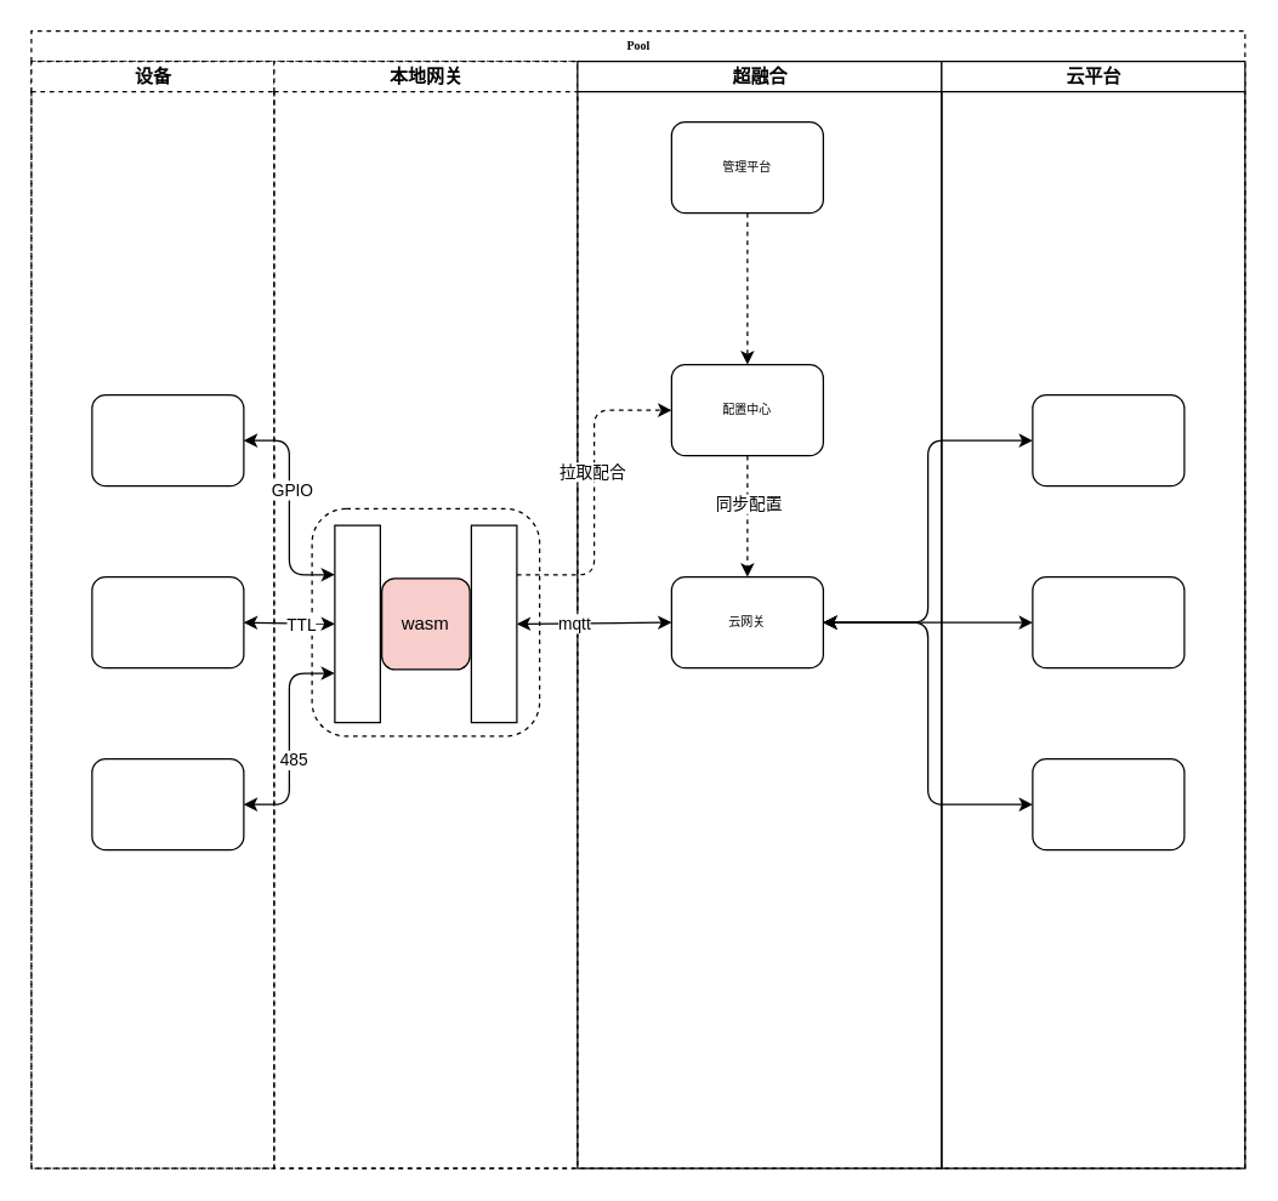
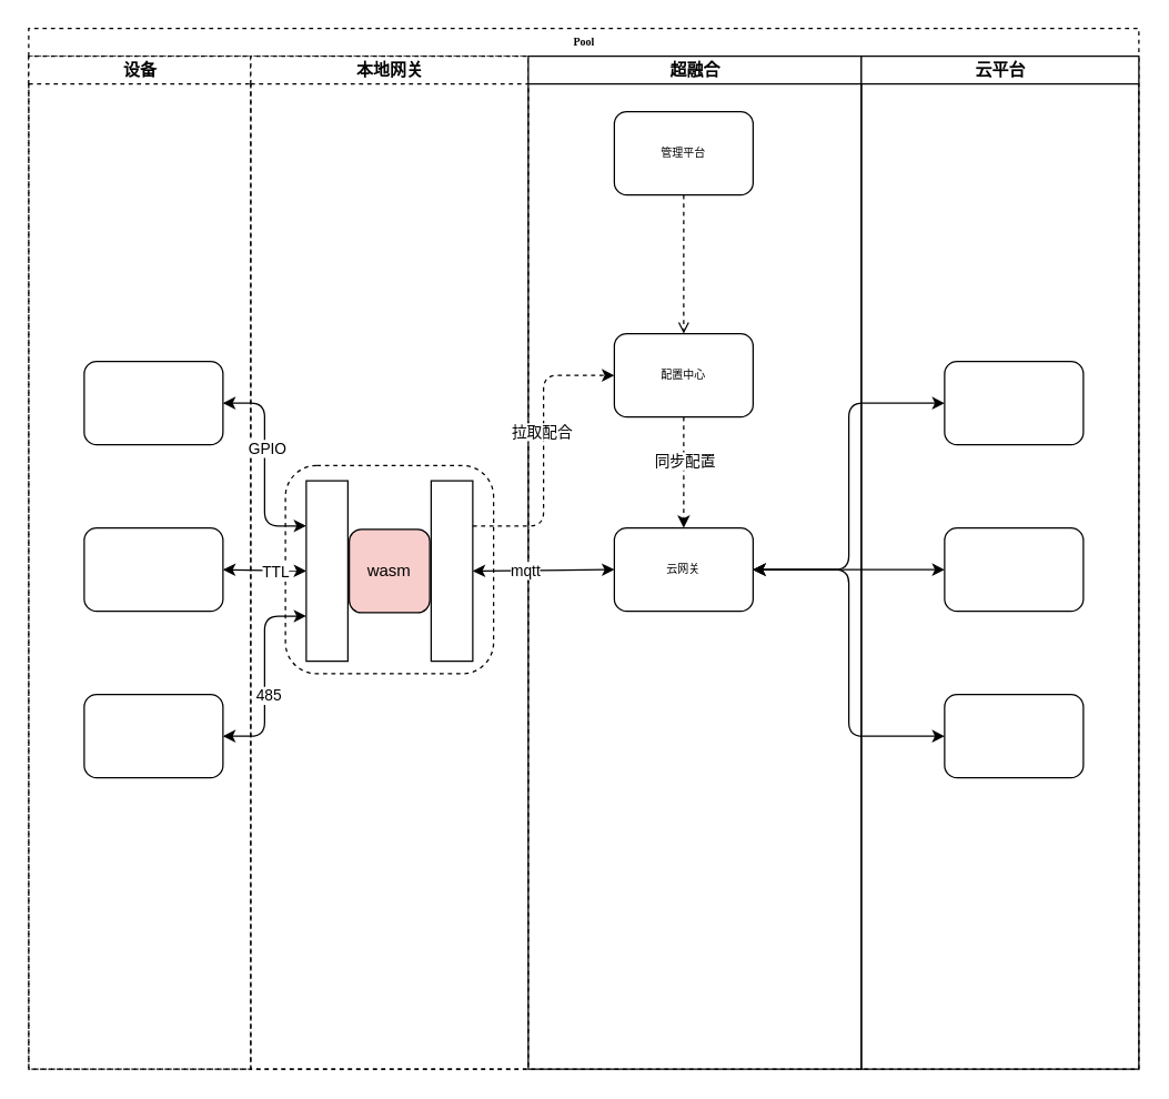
  <mxCell id="0" />
  <mxCell id="1" parent="0" />
  <mxCell id="2" value="Pool" style="swimlane;html=1;childLayout=stackLayout;startSize=20;rounded=0;shadow=0;labelBackgroundColor=none;strokeWidth=1;fontFamily=Verdana;fontSize=8;align=center;dashed=1;" parent="1" vertex="1"><mxGeometry x="20" y="20" width="800" height="750" as="geometry" /></mxCell>
  <mxCell id="3" value="设备" style="swimlane;html=1;startSize=20;dashed=1;" parent="2" vertex="1"><mxGeometry y="20" width="160" height="730" as="geometry" /></mxCell>
  <mxCell id="4" value="" style="rounded=1;whiteSpace=wrap;html=1;shadow=0;labelBackgroundColor=none;strokeWidth=1;fontFamily=Verdana;fontSize=8;align=center;" parent="3" vertex="1"><mxGeometry x="40" y="220" width="100" height="60" as="geometry" /></mxCell>
  <mxCell id="5" value="" style="rounded=1;whiteSpace=wrap;html=1;shadow=0;labelBackgroundColor=none;strokeWidth=1;fontFamily=Verdana;fontSize=8;align=center;" parent="3" vertex="1"><mxGeometry x="40" y="340" width="100" height="60" as="geometry" /></mxCell>
  <mxCell id="6" value="" style="rounded=1;whiteSpace=wrap;html=1;shadow=0;labelBackgroundColor=none;strokeWidth=1;fontFamily=Verdana;fontSize=8;align=center;" vertex="1" parent="3"><mxGeometry x="40" y="460" width="100" height="60" as="geometry" /></mxCell>
  <mxCell id="7" value="本地网关" style="swimlane;html=1;startSize=20;dashed=1;" parent="2" vertex="1"><mxGeometry x="160" y="20" width="200" height="730" as="geometry" /></mxCell>
  <mxCell id="8" value="" style="rounded=1;whiteSpace=wrap;html=1;dashed=1;" vertex="1" parent="7"><mxGeometry x="25" y="295" width="150" height="150" as="geometry" /></mxCell>
  <mxCell id="9" value="" style="rounded=0;whiteSpace=wrap;html=1;" vertex="1" parent="7"><mxGeometry x="40" y="306" width="30" height="130" as="geometry" /></mxCell>
  <mxCell id="10" value="" style="rounded=0;whiteSpace=wrap;html=1;" vertex="1" parent="7"><mxGeometry x="130" y="306" width="30" height="130" as="geometry" /></mxCell>
  <mxCell id="11" value="wasm" style="rounded=1;whiteSpace=wrap;html=1;fillColor=#f8cecc;" vertex="1" parent="7"><mxGeometry x="71" y="341" width="58" height="60" as="geometry" /></mxCell>
  <mxCell id="12" value="超融合" style="swimlane;html=1;startSize=20;" parent="2" vertex="1"><mxGeometry x="360" y="20" width="240" height="730" as="geometry" /></mxCell>
  <mxCell id="13" value="云网关" style="rounded=1;whiteSpace=wrap;html=1;shadow=0;labelBackgroundColor=none;strokeWidth=1;fontFamily=Verdana;fontSize=8;align=center;" parent="12" vertex="1"><mxGeometry x="62" y="340" width="100" height="60" as="geometry" /></mxCell>
- <mxCell id="14" style="edgeStyle=orthogonalEdgeStyle;rounded=1;orthogonalLoop=1;jettySize=auto;html=1;exitX=0.5;exitY=1;exitDx=0;exitDy=0;entryX=0.5;entryY=0;entryDx=0;entryDy=0;dashed=1;" edge="1" parent="12" source="15" target="16"><mxGeometry relative="1" as="geometry" /></mxCell>
+ <mxCell id="14" style="edgeStyle=orthogonalEdgeStyle;rounded=1;orthogonalLoop=1;jettySize=auto;html=1;exitX=0.5;exitY=1;exitDx=0;exitDy=0;entryX=0.5;entryY=0;entryDx=0;entryDy=0;dashed=1;endArrow=open;" edge="1" parent="12" source="15" target="16"><mxGeometry relative="1" as="geometry" /></mxCell>
  <mxCell id="15" value="管理平台" style="rounded=1;whiteSpace=wrap;html=1;shadow=0;labelBackgroundColor=none;strokeWidth=1;fontFamily=Verdana;fontSize=8;align=center;" vertex="1" parent="12"><mxGeometry x="62" y="40" width="100" height="60" as="geometry" /></mxCell>
  <mxCell id="16" value="配置中心" style="rounded=1;whiteSpace=wrap;html=1;shadow=0;labelBackgroundColor=none;strokeWidth=1;fontFamily=Verdana;fontSize=8;align=center;" vertex="1" parent="12"><mxGeometry x="62" y="200" width="100" height="60" as="geometry" /></mxCell>
  <mxCell id="17" style="edgeStyle=orthogonalEdgeStyle;rounded=1;orthogonalLoop=1;jettySize=auto;html=1;exitX=0.5;exitY=1;exitDx=0;exitDy=0;entryX=0.5;entryY=0;entryDx=0;entryDy=0;dashed=1;" edge="1" parent="12" source="16" target="13"><mxGeometry relative="1" as="geometry"><mxPoint x="120" y="110" as="sourcePoint" /><mxPoint x="120" y="190" as="targetPoint" /></mxGeometry></mxCell>
  <mxCell id="18" value="同步配置" style="edgeLabel;html=1;align=center;verticalAlign=middle;resizable=0;points=[];" vertex="1" connectable="0" parent="17"><mxGeometry x="-0.22" relative="1" as="geometry"><mxPoint as="offset" /></mxGeometry></mxCell>
  <mxCell id="19" value="云平台" style="swimlane;html=1;startSize=20;" parent="2" vertex="1"><mxGeometry x="600" y="20" width="200" height="730" as="geometry" /></mxCell>
  <mxCell id="20" value="" style="rounded=1;whiteSpace=wrap;html=1;shadow=0;labelBackgroundColor=none;strokeWidth=1;fontFamily=Verdana;fontSize=8;align=center;" parent="19" vertex="1"><mxGeometry x="60" y="220" width="100" height="60" as="geometry" /></mxCell>
  <mxCell id="21" value="" style="rounded=1;whiteSpace=wrap;html=1;shadow=0;labelBackgroundColor=none;strokeWidth=1;fontFamily=Verdana;fontSize=8;align=center;" vertex="1" parent="19"><mxGeometry x="60" y="340" width="100" height="60" as="geometry" /></mxCell>
  <mxCell id="22" value="" style="rounded=1;whiteSpace=wrap;html=1;shadow=0;labelBackgroundColor=none;strokeWidth=1;fontFamily=Verdana;fontSize=8;align=center;" vertex="1" parent="19"><mxGeometry x="60" y="460" width="100" height="60" as="geometry" /></mxCell>
  <mxCell id="23" value="" style="endArrow=classic;startArrow=classic;html=1;rounded=1;entryX=0;entryY=0.5;entryDx=0;entryDy=0;exitX=1;exitY=0.5;exitDx=0;exitDy=0;" edge="1" parent="2" source="10" target="13"><mxGeometry width="50" height="50" relative="1" as="geometry"><mxPoint x="350" y="390" as="sourcePoint" /><mxPoint x="420" y="270" as="targetPoint" /></mxGeometry></mxCell>
  <mxCell id="24" value="mqtt" style="edgeLabel;html=1;align=center;verticalAlign=middle;resizable=0;points=[];" vertex="1" connectable="0" parent="23"><mxGeometry x="-0.264" relative="1" as="geometry"><mxPoint as="offset" /></mxGeometry></mxCell>
  <mxCell id="25" value="" style="endArrow=classic;startArrow=classic;html=1;rounded=1;exitX=1;exitY=0.5;exitDx=0;exitDy=0;entryX=0;entryY=0.75;entryDx=0;entryDy=0;edgeStyle=orthogonalEdgeStyle;" edge="1" parent="2" source="6" target="9"><mxGeometry width="50" height="50" relative="1" as="geometry"><mxPoint x="140" y="509.5" as="sourcePoint" /><mxPoint x="200" y="509.5" as="targetPoint" /></mxGeometry></mxCell>
  <mxCell id="26" value="485" style="edgeLabel;html=1;align=center;verticalAlign=middle;resizable=0;points=[];" vertex="1" connectable="0" parent="25"><mxGeometry x="-0.175" y="-2" relative="1" as="geometry"><mxPoint as="offset" /></mxGeometry></mxCell>
  <mxCell id="27" value="" style="endArrow=classic;startArrow=classic;html=1;rounded=1;exitX=1;exitY=0.5;exitDx=0;exitDy=0;entryX=0;entryY=0.5;entryDx=0;entryDy=0;" edge="1" parent="2" source="5" target="9"><mxGeometry width="50" height="50" relative="1" as="geometry"><mxPoint x="360" y="430" as="sourcePoint" /><mxPoint x="420" y="430" as="targetPoint" /></mxGeometry></mxCell>
  <mxCell id="28" value="TTL" style="edgeLabel;html=1;align=center;verticalAlign=middle;resizable=0;points=[];" vertex="1" connectable="0" parent="27"><mxGeometry x="0.27" y="-1" relative="1" as="geometry"><mxPoint as="offset" /></mxGeometry></mxCell>
  <mxCell id="29" value="" style="endArrow=classic;startArrow=classic;html=1;rounded=1;exitX=1;exitY=0.5;exitDx=0;exitDy=0;entryX=0;entryY=0.25;entryDx=0;entryDy=0;edgeStyle=orthogonalEdgeStyle;" edge="1" parent="2" source="4" target="9"><mxGeometry width="50" height="50" relative="1" as="geometry"><mxPoint x="350" y="420" as="sourcePoint" /><mxPoint x="410" y="420" as="targetPoint" /></mxGeometry></mxCell>
  <mxCell id="30" value="GPIO" style="edgeLabel;html=1;align=center;verticalAlign=middle;resizable=0;points=[];" vertex="1" connectable="0" parent="29"><mxGeometry x="-0.159" relative="1" as="geometry"><mxPoint x="1" as="offset" /></mxGeometry></mxCell>
  <mxCell id="31" value="" style="endArrow=classic;startArrow=classic;html=1;rounded=1;exitX=1;exitY=0.5;exitDx=0;exitDy=0;entryX=0;entryY=0.5;entryDx=0;entryDy=0;edgeStyle=orthogonalEdgeStyle;" edge="1" parent="2" source="13" target="20"><mxGeometry width="50" height="50" relative="1" as="geometry"><mxPoint x="330" y="400" as="sourcePoint" /><mxPoint x="390" y="400" as="targetPoint" /></mxGeometry></mxCell>
  <mxCell id="32" value="" style="endArrow=classic;startArrow=classic;html=1;rounded=1;exitX=1;exitY=0.5;exitDx=0;exitDy=0;entryX=0;entryY=0.5;entryDx=0;entryDy=0;" edge="1" parent="2" source="13" target="21"><mxGeometry width="50" height="50" relative="1" as="geometry"><mxPoint x="340" y="410" as="sourcePoint" /><mxPoint x="400" y="410" as="targetPoint" /></mxGeometry></mxCell>
  <mxCell id="33" value="" style="endArrow=classic;startArrow=classic;html=1;rounded=1;exitX=1;exitY=0.5;exitDx=0;exitDy=0;entryX=0;entryY=0.5;entryDx=0;entryDy=0;edgeStyle=orthogonalEdgeStyle;" edge="1" parent="2" source="13" target="22"><mxGeometry width="50" height="50" relative="1" as="geometry"><mxPoint x="490" y="400" as="sourcePoint" /><mxPoint x="550" y="400" as="targetPoint" /></mxGeometry></mxCell>
  <mxCell id="34" style="edgeStyle=orthogonalEdgeStyle;rounded=1;orthogonalLoop=1;jettySize=auto;html=1;exitX=1;exitY=0.25;exitDx=0;exitDy=0;entryX=0;entryY=0.5;entryDx=0;entryDy=0;dashed=1;" edge="1" parent="2" source="10" target="16"><mxGeometry relative="1" as="geometry" /></mxCell>
  <mxCell id="35" value="拉取配合" style="edgeLabel;html=1;align=center;verticalAlign=middle;resizable=0;points=[];" vertex="1" connectable="0" parent="34"><mxGeometry x="0.132" y="2" relative="1" as="geometry"><mxPoint as="offset" /></mxGeometry></mxCell>
